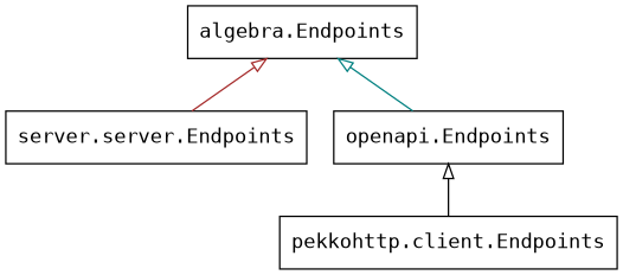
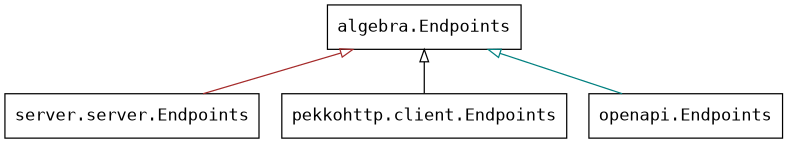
  digraph {
    rankdir=BT
    node [fontname=mono shape=box]
    edge [arrowhead=onormal]
    n1 [label="algebra.Endpoints"]
    n2 [label="server.server.Endpoints"]
    n3 [label="pekkohttp.client.Endpoints"]
    n4 [label="openapi.Endpoints"]
    n2 -> n1 [color=brown]
-   n3 -> n4 [color=black]
+   n3 -> n1 [color=black]
    n4 -> n1 [color=teal]
  }
